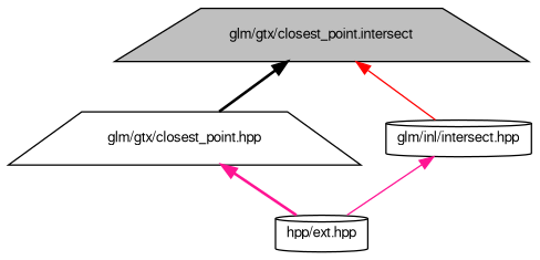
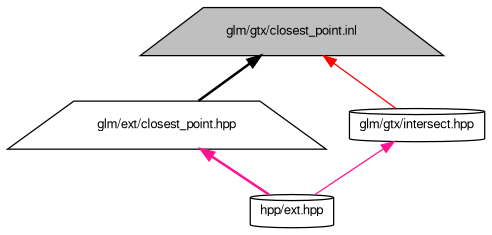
  digraph {
    node [color=black fillcolor=white fontname=FreeSans fontsize=10 shape=trapezium style=filled]
    edge [color=deeppink dir=back fontname=FreeSans fontsize=10 labelfontname=FreeSans labelfontsize=10 style=bold]
-   n1 [fillcolor=grey75 fontcolor=black height=0.2 label="glm/gtx/closest_point.intersect" width=0.4]
-   n2 [height=0.2 label="glm/gtx/closest_point.hpp" width=0.4]
-   n3 [height=0.2 label="glm/inl/intersect.hpp" shape=cylinder width=0.4]
+   n1 [fillcolor=grey75 fontcolor=black height=0.2 label="glm/gtx/closest_point.inl" width=0.4]
+   n2 [height=0.2 label="glm/ext/closest_point.hpp" width=0.4]
+   n3 [height=0.2 label="glm/gtx/intersect.hpp" shape=cylinder width=0.4]
    n4 [height=0.2 label="hpp/ext.hpp" shape=cylinder width=0.4]
    n1 -> n2 [color=black]
    n1 -> n3 [color=red style=solid]
    n2 -> n4
    n3 -> n4 [style=solid]
  }
